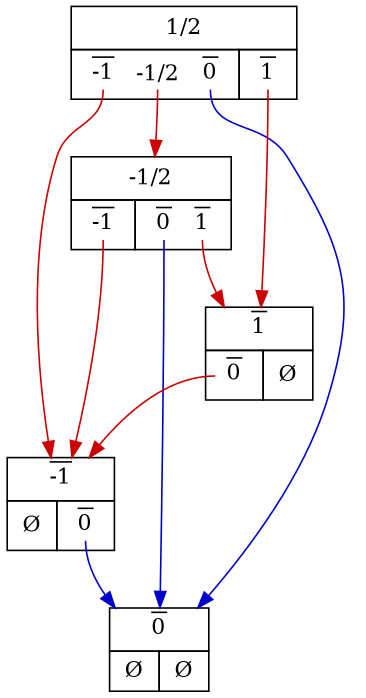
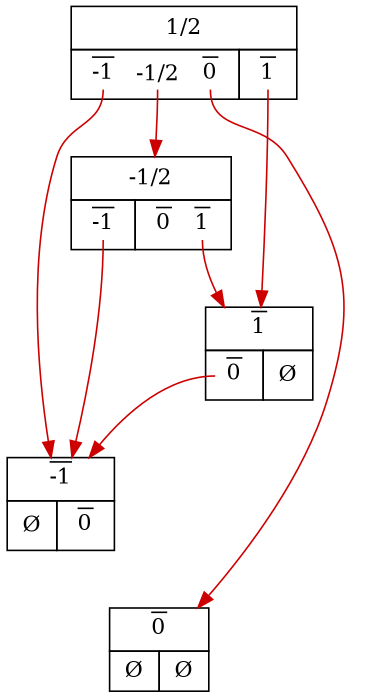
  digraph {
    node [margin=0 shape=none]
    edge [color=red3 dir=forward tailport="0,1"]
    n1 [label=<<TABLE BORDER="0" CELLBORDER="1" CELLSPACING="0" CELLPADDING="4">          <TR><TD  CELLPADDING="5pt" COLSPAN="2">1/2</TD></TR>          <TR><TD PORT="L"> <TABLE BORDER="0" CELLBORDER="0" CELLPADDING="0"><TR><TD CELLPADDING="1pt" PORT="-1,1"> <o>-1</o> </TD> &nbsp; <TD CELLPADDING="1pt" PORT="-1/2,2"> -1/2 </TD> &nbsp; <TD CELLPADDING="1pt" PORT="0,3"> <o>0</o> </TD> &nbsp; </TR></TABLE> </TD><TD PORT="R"> <TABLE BORDER="0" CELLBORDER="0" CELLPADDING="0"><TR><TD CELLPADDING="1pt"  PORT="1,1"> <o>1</o> </TD> &nbsp; </TR></TABLE> </TD></TR>          </TABLE>>]
    n2 [label=<<TABLE BORDER="0" CELLBORDER="1" CELLSPACING="0" CELLPADDING="4">          <TR><TD  CELLPADDING="5pt" COLSPAN="2"><o>-1</o></TD></TR>          <TR><TD PORT="L"> Ø </TD><TD PORT="R"> <TABLE BORDER="0" CELLBORDER="0" CELLPADDING="0"><TR><TD CELLPADDING="1pt"  PORT="0,1"> <o>0</o> </TD> &nbsp; </TR></TABLE> </TD></TR>          </TABLE>>]
    n3 [label=<<TABLE BORDER="0" CELLBORDER="1" CELLSPACING="0" CELLPADDING="4">          <TR><TD  CELLPADDING="5pt" COLSPAN="2"><o>0</o></TD></TR>          <TR><TD PORT="L"> Ø </TD><TD PORT="R"> Ø </TD></TR>          </TABLE>>]
    n4 [label=<<TABLE BORDER="0" CELLBORDER="1" CELLSPACING="0" CELLPADDING="4">          <TR><TD  CELLPADDING="5pt" COLSPAN="2">-1/2</TD></TR>          <TR><TD PORT="L"> <TABLE BORDER="0" CELLBORDER="0" CELLPADDING="0"><TR><TD CELLPADDING="1pt" PORT="-1,1"> <o>-1</o> </TD> &nbsp; </TR></TABLE> </TD><TD PORT="R"> <TABLE BORDER="0" CELLBORDER="0" CELLPADDING="0"><TR><TD CELLPADDING="1pt"  PORT="0,1"> <o>0</o> </TD> &nbsp; <TD CELLPADDING="1pt"  PORT="1,2"> <o>1</o> </TD> &nbsp; </TR></TABLE> </TD></TR>          </TABLE>>]
    n5 [label=<<TABLE BORDER="0" CELLBORDER="1" CELLSPACING="0" CELLPADDING="4">          <TR><TD  CELLPADDING="5pt" COLSPAN="2"><o>1</o></TD></TR>          <TR><TD PORT="L"> <TABLE BORDER="0" CELLBORDER="0" CELLPADDING="0"><TR><TD CELLPADDING="1pt" PORT="0,1"> <o>0</o> </TD> &nbsp; </TR></TABLE> </TD><TD PORT="R"> Ø </TD></TR>          </TABLE>>]
    n1 -> n2 [tailport="-1,1"]
-   n1 -> n3 [color=blue3 tailport="0,3"]
+   n1 -> n3 [tailport="0,3"]
    n1 -> n4 [tailport="-1/2,2"]
    n1 -> n5 [tailport="1,1"]
-   n2 -> n3 [color=blue3]
    n4 -> n2 [tailport="-1,1"]
-   n4 -> n3 [color=blue3]
    n4 -> n5 [tailport="1,2"]
    n5 -> n2
  }
